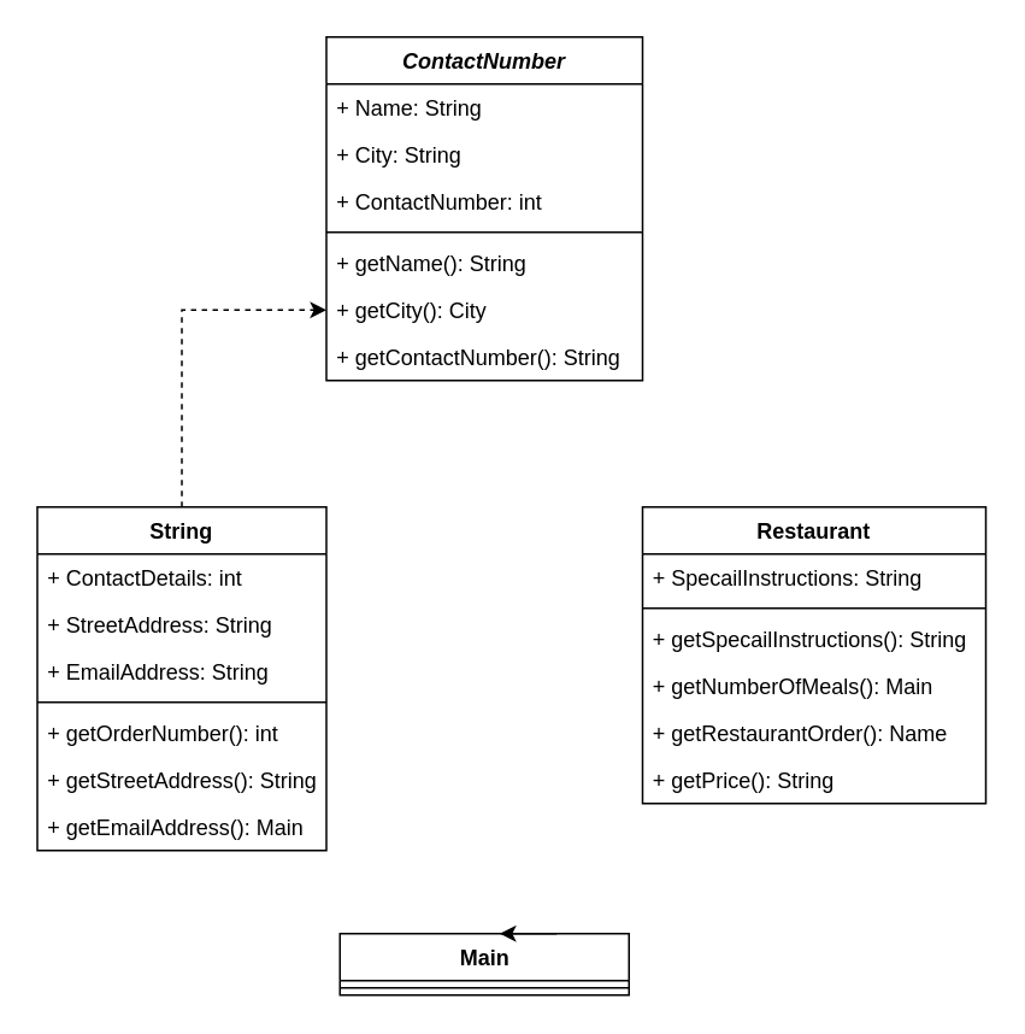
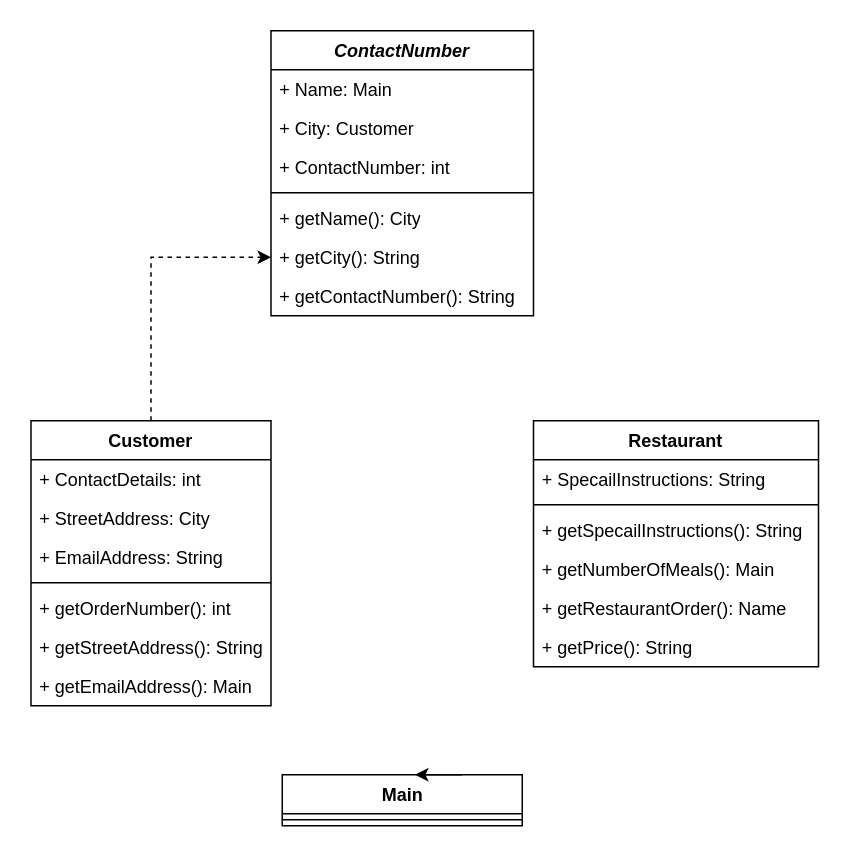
  <mxCell id="0" />
  <mxCell id="1" parent="0" />
  <mxCell id="2" value="&lt;i&gt;ContactNumber&lt;/i&gt;" style="swimlane;fontStyle=1;align=center;verticalAlign=top;childLayout=stackLayout;horizontal=1;startSize=26;horizontalStack=0;resizeParent=1;resizeParentMax=0;resizeLast=0;collapsible=1;marginBottom=0;whiteSpace=wrap;html=1;" parent="1" vertex="1"><mxGeometry x="180" y="20" width="175" height="190" as="geometry" /></mxCell>
- <mxCell id="3" value="+ Name: String" style="text;strokeColor=none;fillColor=none;align=left;verticalAlign=top;spacingLeft=4;spacingRight=4;overflow=hidden;rotatable=0;points=[[0,0.5],[1,0.5]];portConstraint=eastwest;whiteSpace=wrap;html=1;" parent="2" vertex="1"><mxGeometry y="26" width="175" height="26" as="geometry" /></mxCell>
- <mxCell id="4" value="+ City: String" style="text;strokeColor=none;fillColor=none;align=left;verticalAlign=top;spacingLeft=4;spacingRight=4;overflow=hidden;rotatable=0;points=[[0,0.5],[1,0.5]];portConstraint=eastwest;whiteSpace=wrap;html=1;" parent="2" vertex="1"><mxGeometry y="52" width="175" height="26" as="geometry" /></mxCell>
+ <mxCell id="3" value="+ Name: Main" style="text;strokeColor=none;fillColor=none;align=left;verticalAlign=top;spacingLeft=4;spacingRight=4;overflow=hidden;rotatable=0;points=[[0,0.5],[1,0.5]];portConstraint=eastwest;whiteSpace=wrap;html=1;" parent="2" vertex="1"><mxGeometry y="26" width="175" height="26" as="geometry" /></mxCell>
+ <mxCell id="4" value="+ City: Customer" style="text;strokeColor=none;fillColor=none;align=left;verticalAlign=top;spacingLeft=4;spacingRight=4;overflow=hidden;rotatable=0;points=[[0,0.5],[1,0.5]];portConstraint=eastwest;whiteSpace=wrap;html=1;" parent="2" vertex="1"><mxGeometry y="52" width="175" height="26" as="geometry" /></mxCell>
  <mxCell id="5" value="+ ContactNumber: int" style="text;strokeColor=none;fillColor=none;align=left;verticalAlign=top;spacingLeft=4;spacingRight=4;overflow=hidden;rotatable=0;points=[[0,0.5],[1,0.5]];portConstraint=eastwest;whiteSpace=wrap;html=1;" parent="2" vertex="1"><mxGeometry y="78" width="175" height="26" as="geometry" /></mxCell>
  <mxCell id="6" value="" style="line;strokeWidth=1;fillColor=none;align=left;verticalAlign=middle;spacingTop=-1;spacingLeft=3;spacingRight=3;rotatable=0;labelPosition=right;points=[];portConstraint=eastwest;strokeColor=inherit;" parent="2" vertex="1"><mxGeometry y="104" width="175" height="8" as="geometry" /></mxCell>
- <mxCell id="7" value="+ getName(): String" style="text;strokeColor=none;fillColor=none;align=left;verticalAlign=top;spacingLeft=4;spacingRight=4;overflow=hidden;rotatable=0;points=[[0,0.5],[1,0.5]];portConstraint=eastwest;whiteSpace=wrap;html=1;" parent="2" vertex="1"><mxGeometry y="112" width="175" height="26" as="geometry" /></mxCell>
- <mxCell id="8" value="+ getCity(): City" style="text;strokeColor=none;fillColor=none;align=left;verticalAlign=top;spacingLeft=4;spacingRight=4;overflow=hidden;rotatable=0;points=[[0,0.5],[1,0.5]];portConstraint=eastwest;whiteSpace=wrap;html=1;" parent="2" vertex="1"><mxGeometry y="138" width="175" height="26" as="geometry" /></mxCell>
+ <mxCell id="7" value="+ getName(): City" style="text;strokeColor=none;fillColor=none;align=left;verticalAlign=top;spacingLeft=4;spacingRight=4;overflow=hidden;rotatable=0;points=[[0,0.5],[1,0.5]];portConstraint=eastwest;whiteSpace=wrap;html=1;" parent="2" vertex="1"><mxGeometry y="112" width="175" height="26" as="geometry" /></mxCell>
+ <mxCell id="8" value="+ getCity(): String" style="text;strokeColor=none;fillColor=none;align=left;verticalAlign=top;spacingLeft=4;spacingRight=4;overflow=hidden;rotatable=0;points=[[0,0.5],[1,0.5]];portConstraint=eastwest;whiteSpace=wrap;html=1;" parent="2" vertex="1"><mxGeometry y="138" width="175" height="26" as="geometry" /></mxCell>
  <mxCell id="9" value="+ getContactNumber(): String" style="text;strokeColor=none;fillColor=none;align=left;verticalAlign=top;spacingLeft=4;spacingRight=4;overflow=hidden;rotatable=0;points=[[0,0.5],[1,0.5]];portConstraint=eastwest;whiteSpace=wrap;html=1;" parent="2" vertex="1"><mxGeometry y="164" width="175" height="26" as="geometry" /></mxCell>
  <mxCell id="10" style="edgeStyle=orthogonalEdgeStyle;rounded=0;orthogonalLoop=1;jettySize=auto;html=1;entryX=0;entryY=0.5;entryDx=0;entryDy=0;dashed=1;" parent="1" source="11" target="8" edge="1"><mxGeometry relative="1" as="geometry" /></mxCell>
- <mxCell id="11" value="String" style="swimlane;fontStyle=1;align=center;verticalAlign=top;childLayout=stackLayout;horizontal=1;startSize=26;horizontalStack=0;resizeParent=1;resizeParentMax=0;resizeLast=0;collapsible=1;marginBottom=0;whiteSpace=wrap;html=1;" parent="1" vertex="1"><mxGeometry x="20" y="280" width="160" height="190" as="geometry" /></mxCell>
+ <mxCell id="11" value="Customer" style="swimlane;fontStyle=1;align=center;verticalAlign=top;childLayout=stackLayout;horizontal=1;startSize=26;horizontalStack=0;resizeParent=1;resizeParentMax=0;resizeLast=0;collapsible=1;marginBottom=0;whiteSpace=wrap;html=1;" parent="1" vertex="1"><mxGeometry x="20" y="280" width="160" height="190" as="geometry" /></mxCell>
  <mxCell id="12" value="+ ContactDetails: int" style="text;strokeColor=none;fillColor=none;align=left;verticalAlign=top;spacingLeft=4;spacingRight=4;overflow=hidden;rotatable=0;points=[[0,0.5],[1,0.5]];portConstraint=eastwest;whiteSpace=wrap;html=1;" parent="11" vertex="1"><mxGeometry y="26" width="160" height="26" as="geometry" /></mxCell>
- <mxCell id="13" value="+ StreetAddress: String" style="text;strokeColor=none;fillColor=none;align=left;verticalAlign=top;spacingLeft=4;spacingRight=4;overflow=hidden;rotatable=0;points=[[0,0.5],[1,0.5]];portConstraint=eastwest;whiteSpace=wrap;html=1;" parent="11" vertex="1"><mxGeometry y="52" width="160" height="26" as="geometry" /></mxCell>
+ <mxCell id="13" value="+ StreetAddress: City" style="text;strokeColor=none;fillColor=none;align=left;verticalAlign=top;spacingLeft=4;spacingRight=4;overflow=hidden;rotatable=0;points=[[0,0.5],[1,0.5]];portConstraint=eastwest;whiteSpace=wrap;html=1;" parent="11" vertex="1"><mxGeometry y="52" width="160" height="26" as="geometry" /></mxCell>
  <mxCell id="14" value="+ EmailAddress: String" style="text;strokeColor=none;fillColor=none;align=left;verticalAlign=top;spacingLeft=4;spacingRight=4;overflow=hidden;rotatable=0;points=[[0,0.5],[1,0.5]];portConstraint=eastwest;whiteSpace=wrap;html=1;" parent="11" vertex="1"><mxGeometry y="78" width="160" height="26" as="geometry" /></mxCell>
  <mxCell id="15" value="" style="line;strokeWidth=1;fillColor=none;align=left;verticalAlign=middle;spacingTop=-1;spacingLeft=3;spacingRight=3;rotatable=0;labelPosition=right;points=[];portConstraint=eastwest;strokeColor=inherit;" parent="11" vertex="1"><mxGeometry y="104" width="160" height="8" as="geometry" /></mxCell>
  <mxCell id="16" value="+ getOrderNumber(): int" style="text;strokeColor=none;fillColor=none;align=left;verticalAlign=top;spacingLeft=4;spacingRight=4;overflow=hidden;rotatable=0;points=[[0,0.5],[1,0.5]];portConstraint=eastwest;whiteSpace=wrap;html=1;" parent="11" vertex="1"><mxGeometry y="112" width="160" height="26" as="geometry" /></mxCell>
  <mxCell id="17" value="+ getStreetAddress(): String" style="text;strokeColor=none;fillColor=none;align=left;verticalAlign=top;spacingLeft=4;spacingRight=4;overflow=hidden;rotatable=0;points=[[0,0.5],[1,0.5]];portConstraint=eastwest;whiteSpace=wrap;html=1;" parent="11" vertex="1"><mxGeometry y="138" width="160" height="26" as="geometry" /></mxCell>
  <mxCell id="18" value="+ getEmailAddress(): Main" style="text;strokeColor=none;fillColor=none;align=left;verticalAlign=top;spacingLeft=4;spacingRight=4;overflow=hidden;rotatable=0;points=[[0,0.5],[1,0.5]];portConstraint=eastwest;whiteSpace=wrap;html=1;" parent="11" vertex="1"><mxGeometry y="164" width="160" height="26" as="geometry" /></mxCell>
  <mxCell id="19" value="Restaurant" style="swimlane;fontStyle=1;align=center;verticalAlign=top;childLayout=stackLayout;horizontal=1;startSize=26;horizontalStack=0;resizeParent=1;resizeParentMax=0;resizeLast=0;collapsible=1;marginBottom=0;whiteSpace=wrap;html=1;" parent="1" vertex="1"><mxGeometry x="355" y="280" width="190" height="164" as="geometry" /></mxCell>
  <mxCell id="20" value="+ SpecailInstructions: String" style="text;strokeColor=none;fillColor=none;align=left;verticalAlign=top;spacingLeft=4;spacingRight=4;overflow=hidden;rotatable=0;points=[[0,0.5],[1,0.5]];portConstraint=eastwest;whiteSpace=wrap;html=1;" parent="19" vertex="1"><mxGeometry y="26" width="190" height="26" as="geometry" /></mxCell>
  <mxCell id="21" value="" style="line;strokeWidth=1;fillColor=none;align=left;verticalAlign=middle;spacingTop=-1;spacingLeft=3;spacingRight=3;rotatable=0;labelPosition=right;points=[];portConstraint=eastwest;strokeColor=inherit;" parent="19" vertex="1"><mxGeometry y="52" width="190" height="8" as="geometry" /></mxCell>
  <mxCell id="22" value="+ getSpecailInstructions(): String" style="text;strokeColor=none;fillColor=none;align=left;verticalAlign=top;spacingLeft=4;spacingRight=4;overflow=hidden;rotatable=0;points=[[0,0.5],[1,0.5]];portConstraint=eastwest;whiteSpace=wrap;html=1;" parent="19" vertex="1"><mxGeometry y="60" width="190" height="26" as="geometry" /></mxCell>
  <mxCell id="23" value="+ getNumberOfMeals(): Main" style="text;strokeColor=none;fillColor=none;align=left;verticalAlign=top;spacingLeft=4;spacingRight=4;overflow=hidden;rotatable=0;points=[[0,0.5],[1,0.5]];portConstraint=eastwest;whiteSpace=wrap;html=1;" parent="19" vertex="1"><mxGeometry y="86" width="190" height="26" as="geometry" /></mxCell>
  <mxCell id="24" value="+ getRestaurantOrder(): Name" style="text;strokeColor=none;fillColor=none;align=left;verticalAlign=top;spacingLeft=4;spacingRight=4;overflow=hidden;rotatable=0;points=[[0,0.5],[1,0.5]];portConstraint=eastwest;whiteSpace=wrap;html=1;" parent="19" vertex="1"><mxGeometry y="112" width="190" height="26" as="geometry" /></mxCell>
  <mxCell id="25" value="+ getPrice(): String" style="text;strokeColor=none;fillColor=none;align=left;verticalAlign=top;spacingLeft=4;spacingRight=4;overflow=hidden;rotatable=0;points=[[0,0.5],[1,0.5]];portConstraint=eastwest;whiteSpace=wrap;html=1;" parent="19" vertex="1"><mxGeometry y="138" width="190" height="26" as="geometry" /></mxCell>
  <mxCell id="26" value="Main" style="swimlane;fontStyle=1;align=center;verticalAlign=top;childLayout=stackLayout;horizontal=1;startSize=26;horizontalStack=0;resizeParent=1;resizeParentMax=0;resizeLast=0;collapsible=1;marginBottom=0;whiteSpace=wrap;html=1;" parent="1" vertex="1"><mxGeometry x="187.5" y="516" width="160" height="34" as="geometry" /></mxCell>
  <mxCell id="27" value="" style="line;strokeWidth=1;fillColor=none;align=left;verticalAlign=middle;spacingTop=-1;spacingLeft=3;spacingRight=3;rotatable=0;labelPosition=right;points=[];portConstraint=eastwest;strokeColor=inherit;" parent="26" vertex="1"><mxGeometry y="26" width="160" height="8" as="geometry" /></mxCell>
  <mxCell id="28" style="edgeStyle=orthogonalEdgeStyle;rounded=0;orthogonalLoop=1;jettySize=auto;html=1;exitX=0.75;exitY=0;exitDx=0;exitDy=0;entryX=0.553;entryY=-0.017;entryDx=0;entryDy=0;entryPerimeter=0;" parent="1" source="26" target="26" edge="1"><mxGeometry relative="1" as="geometry" /></mxCell>
